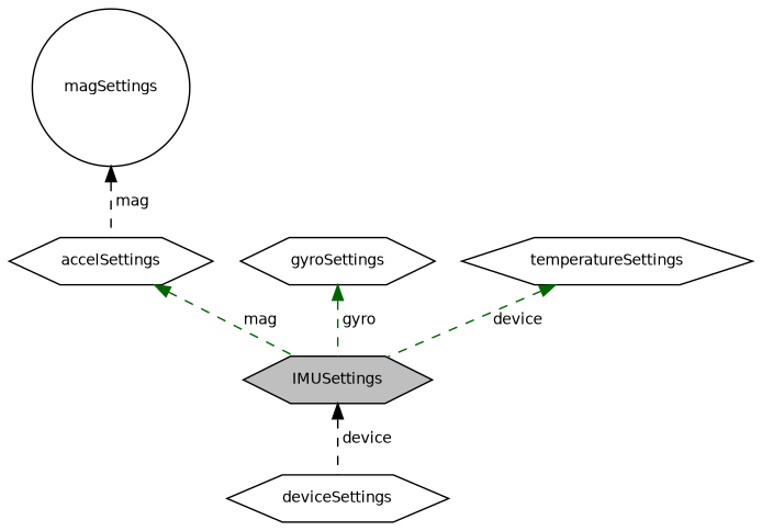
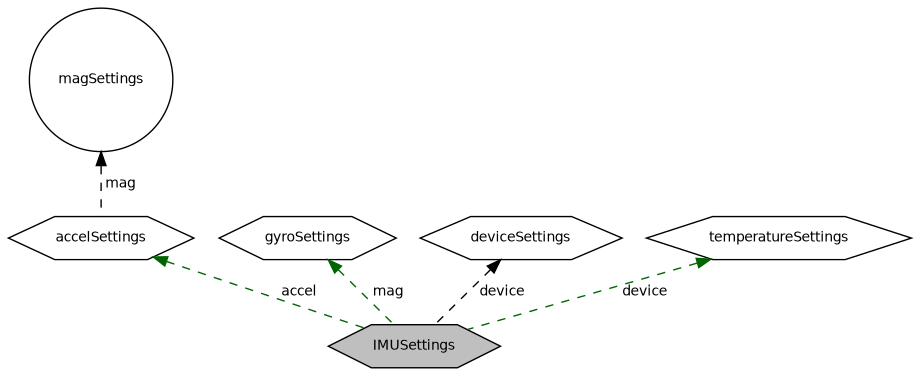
  digraph {
    node [color=black fillcolor=white fontname=Helvetica fontsize=10 shape=hexagon style=filled]
    edge [color=darkgreen dir=back fontname=Helvetica fontsize=10 labelfontname=Helvetica labelfontsize=10 style=dashed]
    n1 [fillcolor=grey75 fontcolor=black height=0.2 label=IMUSettings width=0.4]
    n2 [height=0.2 label=magSettings shape=circle width=0.4]
    n3 [height=0.2 label=accelSettings width=0.4]
    n4 [height=0.2 label=gyroSettings width=0.4]
    n5 [height=0.2 label=deviceSettings width=0.4]
    n6 [height=0.2 label=temperatureSettings width=0.4]
    n2 -> n3 [color=black label=" mag"]
-   n3 -> n1 [label=" mag"]
-   n4 -> n1 [label=" gyro"]
-   n1 -> n5 [color=black label=" device"]
+   n3 -> n1 [label=" accel"]
+   n4 -> n1 [label=" mag"]
+   n5 -> n1 [color=black label=" device"]
    n6 -> n1 [label=" device"]
  }
